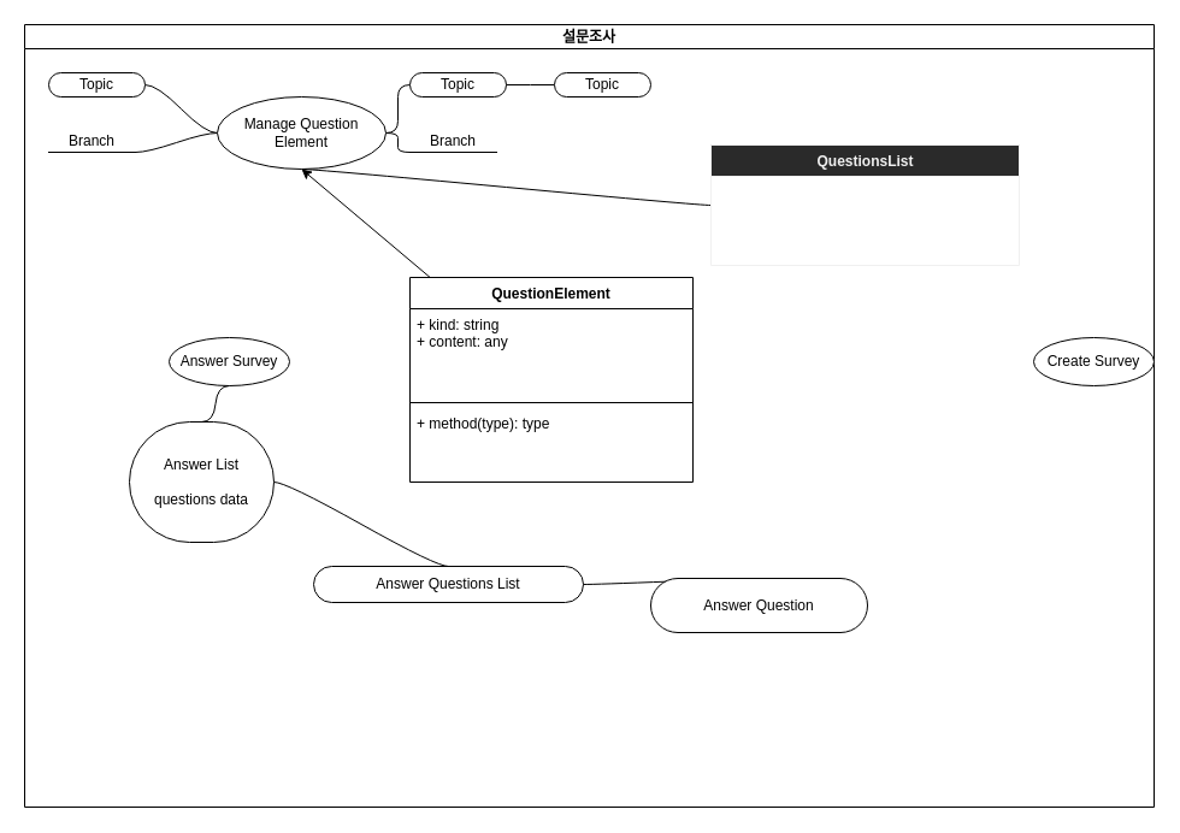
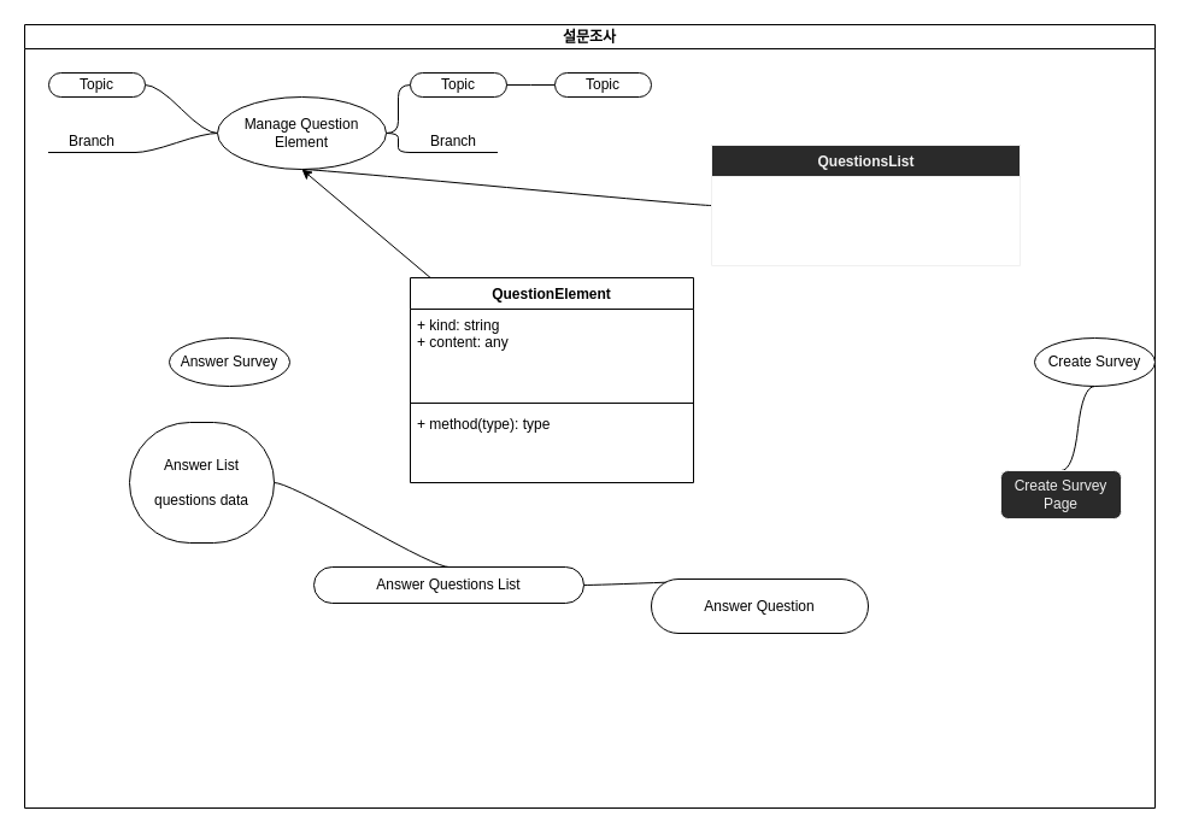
  <mxCell id="0" />
  <mxCell id="1" parent="0" />
  <mxCell id="2" value="설문조사" style="swimlane;startSize=20;horizontal=1;containerType=tree;" vertex="1" parent="1"><mxGeometry x="20" y="20" width="938" height="650" as="geometry" /></mxCell>
  <mxCell id="3" value="" style="edgeStyle=entityRelationEdgeStyle;startArrow=none;endArrow=none;segment=10;curved=1;" edge="1" parent="2" source="7" target="8"><mxGeometry relative="1" as="geometry" /></mxCell>
  <mxCell id="4" value="" style="edgeStyle=entityRelationEdgeStyle;startArrow=none;endArrow=none;segment=10;curved=1;" edge="1" parent="2" source="7" target="9"><mxGeometry relative="1" as="geometry" /></mxCell>
  <mxCell id="5" value="" style="edgeStyle=entityRelationEdgeStyle;startArrow=none;endArrow=none;segment=10;curved=1;" edge="1" parent="2" source="7" target="10"><mxGeometry relative="1" as="geometry" /></mxCell>
  <mxCell id="6" value="" style="edgeStyle=entityRelationEdgeStyle;startArrow=none;endArrow=none;segment=10;curved=1;" edge="1" parent="2" source="7" target="11"><mxGeometry relative="1" as="geometry" /></mxCell>
  <mxCell id="7" value="Manage Question Element" style="ellipse;whiteSpace=wrap;html=1;align=center;treeFolding=1;treeMoving=1;newEdgeStyle={&quot;edgeStyle&quot;:&quot;entityRelationEdgeStyle&quot;,&quot;startArrow&quot;:&quot;none&quot;,&quot;endArrow&quot;:&quot;none&quot;,&quot;segment&quot;:10,&quot;curved&quot;:1};" vertex="1" parent="2"><mxGeometry x="160" y="60" width="140" height="60" as="geometry" /></mxCell>
  <mxCell id="8" value="Topic" style="whiteSpace=wrap;html=1;rounded=1;arcSize=50;align=center;verticalAlign=middle;strokeWidth=1;autosize=1;spacing=4;treeFolding=1;treeMoving=1;newEdgeStyle={&quot;edgeStyle&quot;:&quot;entityRelationEdgeStyle&quot;,&quot;startArrow&quot;:&quot;none&quot;,&quot;endArrow&quot;:&quot;none&quot;,&quot;segment&quot;:10,&quot;curved&quot;:1};" vertex="1" parent="2"><mxGeometry x="320" y="40" width="80" height="20" as="geometry" /></mxCell>
  <mxCell id="9" value="Branch" style="whiteSpace=wrap;html=1;shape=partialRectangle;top=0;left=0;bottom=1;right=0;points=[[0,1],[1,1]];fillColor=none;align=center;verticalAlign=bottom;routingCenterY=0.5;snapToPoint=1;autosize=1;treeFolding=1;treeMoving=1;newEdgeStyle={&quot;edgeStyle&quot;:&quot;entityRelationEdgeStyle&quot;,&quot;startArrow&quot;:&quot;none&quot;,&quot;endArrow&quot;:&quot;none&quot;,&quot;segment&quot;:10,&quot;curved&quot;:1};" vertex="1" parent="2"><mxGeometry x="320" y="80" width="72" height="26" as="geometry" /></mxCell>
  <mxCell id="10" value="Topic" style="whiteSpace=wrap;html=1;rounded=1;arcSize=50;align=center;verticalAlign=middle;strokeWidth=1;autosize=1;spacing=4;treeFolding=1;treeMoving=1;newEdgeStyle={&quot;edgeStyle&quot;:&quot;entityRelationEdgeStyle&quot;,&quot;startArrow&quot;:&quot;none&quot;,&quot;endArrow&quot;:&quot;none&quot;,&quot;segment&quot;:10,&quot;curved&quot;:1};" vertex="1" parent="2"><mxGeometry x="20" y="40" width="80" height="20" as="geometry" /></mxCell>
  <mxCell id="11" value="Branch" style="whiteSpace=wrap;html=1;shape=partialRectangle;top=0;left=0;bottom=1;right=0;points=[[0,1],[1,1]];fillColor=none;align=center;verticalAlign=bottom;routingCenterY=0.5;snapToPoint=1;autosize=1;treeFolding=1;treeMoving=1;newEdgeStyle={&quot;edgeStyle&quot;:&quot;entityRelationEdgeStyle&quot;,&quot;startArrow&quot;:&quot;none&quot;,&quot;endArrow&quot;:&quot;none&quot;,&quot;segment&quot;:10,&quot;curved&quot;:1};" vertex="1" parent="2"><mxGeometry x="20" y="80" width="72" height="26" as="geometry" /></mxCell>
  <mxCell id="12" value="" style="edgeStyle=entityRelationEdgeStyle;startArrow=none;endArrow=none;segment=10;curved=1;" edge="1" target="13" source="8" parent="2"><mxGeometry relative="1" as="geometry"><mxPoint x="240" y="140" as="sourcePoint" /></mxGeometry></mxCell>
  <mxCell id="13" value="Topic" style="whiteSpace=wrap;html=1;rounded=1;arcSize=50;align=center;verticalAlign=middle;strokeWidth=1;autosize=1;spacing=4;treeFolding=1;treeMoving=1;newEdgeStyle={&quot;edgeStyle&quot;:&quot;entityRelationEdgeStyle&quot;,&quot;startArrow&quot;:&quot;none&quot;,&quot;endArrow&quot;:&quot;none&quot;,&quot;segment&quot;:10,&quot;curved&quot;:1};" vertex="1" parent="2"><mxGeometry x="440" y="40" width="80" height="20" as="geometry" /></mxCell>
  <mxCell id="14" value="" style="edgeStyle=entityRelationEdgeStyle;startArrow=none;endArrow=none;segment=10;curved=1;exitX=0.5;exitY=1;exitDx=0;exitDy=0;" edge="1" target="15" source="7" parent="2"><mxGeometry relative="1" as="geometry"><mxPoint x="410" y="80" as="sourcePoint" /></mxGeometry></mxCell>
  <mxCell id="15" value="QuestionsList" style="swimlane;fontStyle=1;align=center;verticalAlign=top;childLayout=stackLayout;horizontal=1;startSize=26;horizontalStack=0;resizeParent=1;resizeParentMax=0;resizeLast=0;collapsible=1;marginBottom=0;fontFamily=Helvetica;fontSize=12;fontColor=rgb(240, 240, 240);strokeColor=rgb(240, 240, 240);strokeWidth=1;fillColor=rgb(42, 42, 42);html=1;" vertex="1" parent="2"><mxGeometry x="570" y="100" width="256" height="100" as="geometry" /></mxCell>
  <mxCell id="16" value="Create Survey" style="ellipse;whiteSpace=wrap;html=1;align=center;newEdgeStyle={&quot;edgeStyle&quot;:&quot;entityRelationEdgeStyle&quot;,&quot;startArrow&quot;:&quot;none&quot;,&quot;endArrow&quot;:&quot;none&quot;,&quot;segment&quot;:10,&quot;curved&quot;:1};treeFolding=1;treeMoving=1;" vertex="1" parent="2"><mxGeometry x="838" y="260" width="100" height="40" as="geometry" /></mxCell>
  <mxCell id="17" value="Answer Survey" style="ellipse;whiteSpace=wrap;html=1;align=center;newEdgeStyle={&quot;edgeStyle&quot;:&quot;entityRelationEdgeStyle&quot;,&quot;startArrow&quot;:&quot;none&quot;,&quot;endArrow&quot;:&quot;none&quot;,&quot;segment&quot;:10,&quot;curved&quot;:1};treeFolding=1;treeMoving=1;" vertex="1" parent="2"><mxGeometry x="120" y="260" width="100" height="40" as="geometry" /></mxCell>
- <mxCell id="18" value="" style="edgeStyle=entityRelationEdgeStyle;startArrow=none;endArrow=none;segment=10;curved=1;exitX=0.5;exitY=1;exitDx=0;exitDy=0;entryX=0.5;entryY=0;entryDx=0;entryDy=0;" edge="1" target="19" source="17" parent="2"><mxGeometry relative="1" as="geometry"><mxPoint x="263" y="168" as="sourcePoint" /></mxGeometry></mxCell>
  <mxCell id="19" value="Answer List&lt;br&gt;&lt;br&gt;questions data" style="whiteSpace=wrap;html=1;rounded=1;arcSize=50;align=center;verticalAlign=middle;strokeWidth=1;autosize=1;spacing=4;treeFolding=1;treeMoving=1;newEdgeStyle={&quot;edgeStyle&quot;:&quot;entityRelationEdgeStyle&quot;,&quot;startArrow&quot;:&quot;none&quot;,&quot;endArrow&quot;:&quot;none&quot;,&quot;segment&quot;:10,&quot;curved&quot;:1};" vertex="1" parent="2"><mxGeometry x="87" y="330" width="120" height="100" as="geometry" /></mxCell>
  <mxCell id="20" value="" style="edgeStyle=entityRelationEdgeStyle;startArrow=none;endArrow=none;segment=10;curved=1;exitX=1;exitY=0.5;exitDx=0;exitDy=0;entryX=0.5;entryY=0;entryDx=0;entryDy=0;" edge="1" target="21" source="19" parent="2"><mxGeometry relative="1" as="geometry"><mxPoint x="230" y="370" as="sourcePoint" /></mxGeometry></mxCell>
  <mxCell id="21" value="Answer Questions List" style="whiteSpace=wrap;html=1;rounded=1;arcSize=50;align=center;verticalAlign=middle;strokeWidth=1;autosize=1;spacing=4;treeFolding=1;treeMoving=1;newEdgeStyle={&quot;edgeStyle&quot;:&quot;entityRelationEdgeStyle&quot;,&quot;startArrow&quot;:&quot;none&quot;,&quot;endArrow&quot;:&quot;none&quot;,&quot;segment&quot;:10,&quot;curved&quot;:1};" vertex="1" parent="2"><mxGeometry x="240" y="450" width="224" height="30" as="geometry" /></mxCell>
  <mxCell id="22" value="" style="edgeStyle=entityRelationEdgeStyle;startArrow=none;endArrow=none;segment=10;curved=1;exitX=1;exitY=0.5;exitDx=0;exitDy=0;entryX=0.5;entryY=0;entryDx=0;entryDy=0;" edge="1" target="23" source="21" parent="2"><mxGeometry relative="1" as="geometry"><mxPoint x="504" y="535" as="sourcePoint" /></mxGeometry></mxCell>
  <mxCell id="23" value="Answer Question" style="whiteSpace=wrap;html=1;rounded=1;arcSize=50;align=center;verticalAlign=middle;strokeWidth=1;autosize=1;spacing=4;treeFolding=1;treeMoving=1;newEdgeStyle={&quot;edgeStyle&quot;:&quot;entityRelationEdgeStyle&quot;,&quot;startArrow&quot;:&quot;none&quot;,&quot;endArrow&quot;:&quot;none&quot;,&quot;segment&quot;:10,&quot;curved&quot;:1};" vertex="1" parent="2"><mxGeometry x="520" y="460" width="180" height="45" as="geometry" /></mxCell>
+ <mxCell id="24" value="" style="edgeStyle=entityRelationEdgeStyle;html=1;startArrow=none;endArrow=none;segment=10;curved=1;exitX=0.5;exitY=1;exitDx=0;exitDy=0;entryX=0.5;entryY=0;entryDx=0;entryDy=0;" edge="1" source="16" target="25" parent="2"><mxGeometry relative="1" as="geometry" /></mxCell>
+ <mxCell id="25" value="Create Survey Page" style="rounded=1;whiteSpace=wrap;html=1;fontFamily=Helvetica;fontSize=12;fontColor=rgb(240, 240, 240);align=center;strokeColor=rgb(240, 240, 240);fillColor=rgb(42, 42, 42);" vertex="1" parent="2"><mxGeometry x="810" y="370" width="100" height="40" as="geometry" /></mxCell>
  <mxCell id="26" style="edgeStyle=none;html=1;entryX=0.5;entryY=1;entryDx=0;entryDy=0;" edge="1" parent="2" source="27" target="7"><mxGeometry relative="1" as="geometry" /></mxCell>
  <mxCell id="27" value="QuestionElement" style="swimlane;fontStyle=1;align=center;verticalAlign=top;childLayout=stackLayout;horizontal=1;startSize=26;horizontalStack=0;resizeParent=1;resizeParentMax=0;resizeLast=0;collapsible=1;marginBottom=0;" vertex="1" parent="2"><mxGeometry x="320" y="210" width="235" height="170" as="geometry" /></mxCell>
  <mxCell id="28" value="+ kind: string&#10;+ content: any" style="text;strokeColor=none;fillColor=none;align=left;verticalAlign=top;spacingLeft=4;spacingRight=4;overflow=hidden;rotatable=0;points=[[0,0.5],[1,0.5]];portConstraint=eastwest;" vertex="1" parent="27"><mxGeometry y="26" width="235" height="74" as="geometry" /></mxCell>
  <mxCell id="29" value="" style="line;strokeWidth=1;fillColor=none;align=left;verticalAlign=middle;spacingTop=-1;spacingLeft=3;spacingRight=3;rotatable=0;labelPosition=right;points=[];portConstraint=eastwest;" vertex="1" parent="27"><mxGeometry y="100" width="235" height="8" as="geometry" /></mxCell>
  <mxCell id="30" value="+ method(type): type" style="text;strokeColor=none;fillColor=none;align=left;verticalAlign=top;spacingLeft=4;spacingRight=4;overflow=hidden;rotatable=0;points=[[0,0.5],[1,0.5]];portConstraint=eastwest;" vertex="1" parent="27"><mxGeometry y="108" width="235" height="62" as="geometry" /></mxCell>
